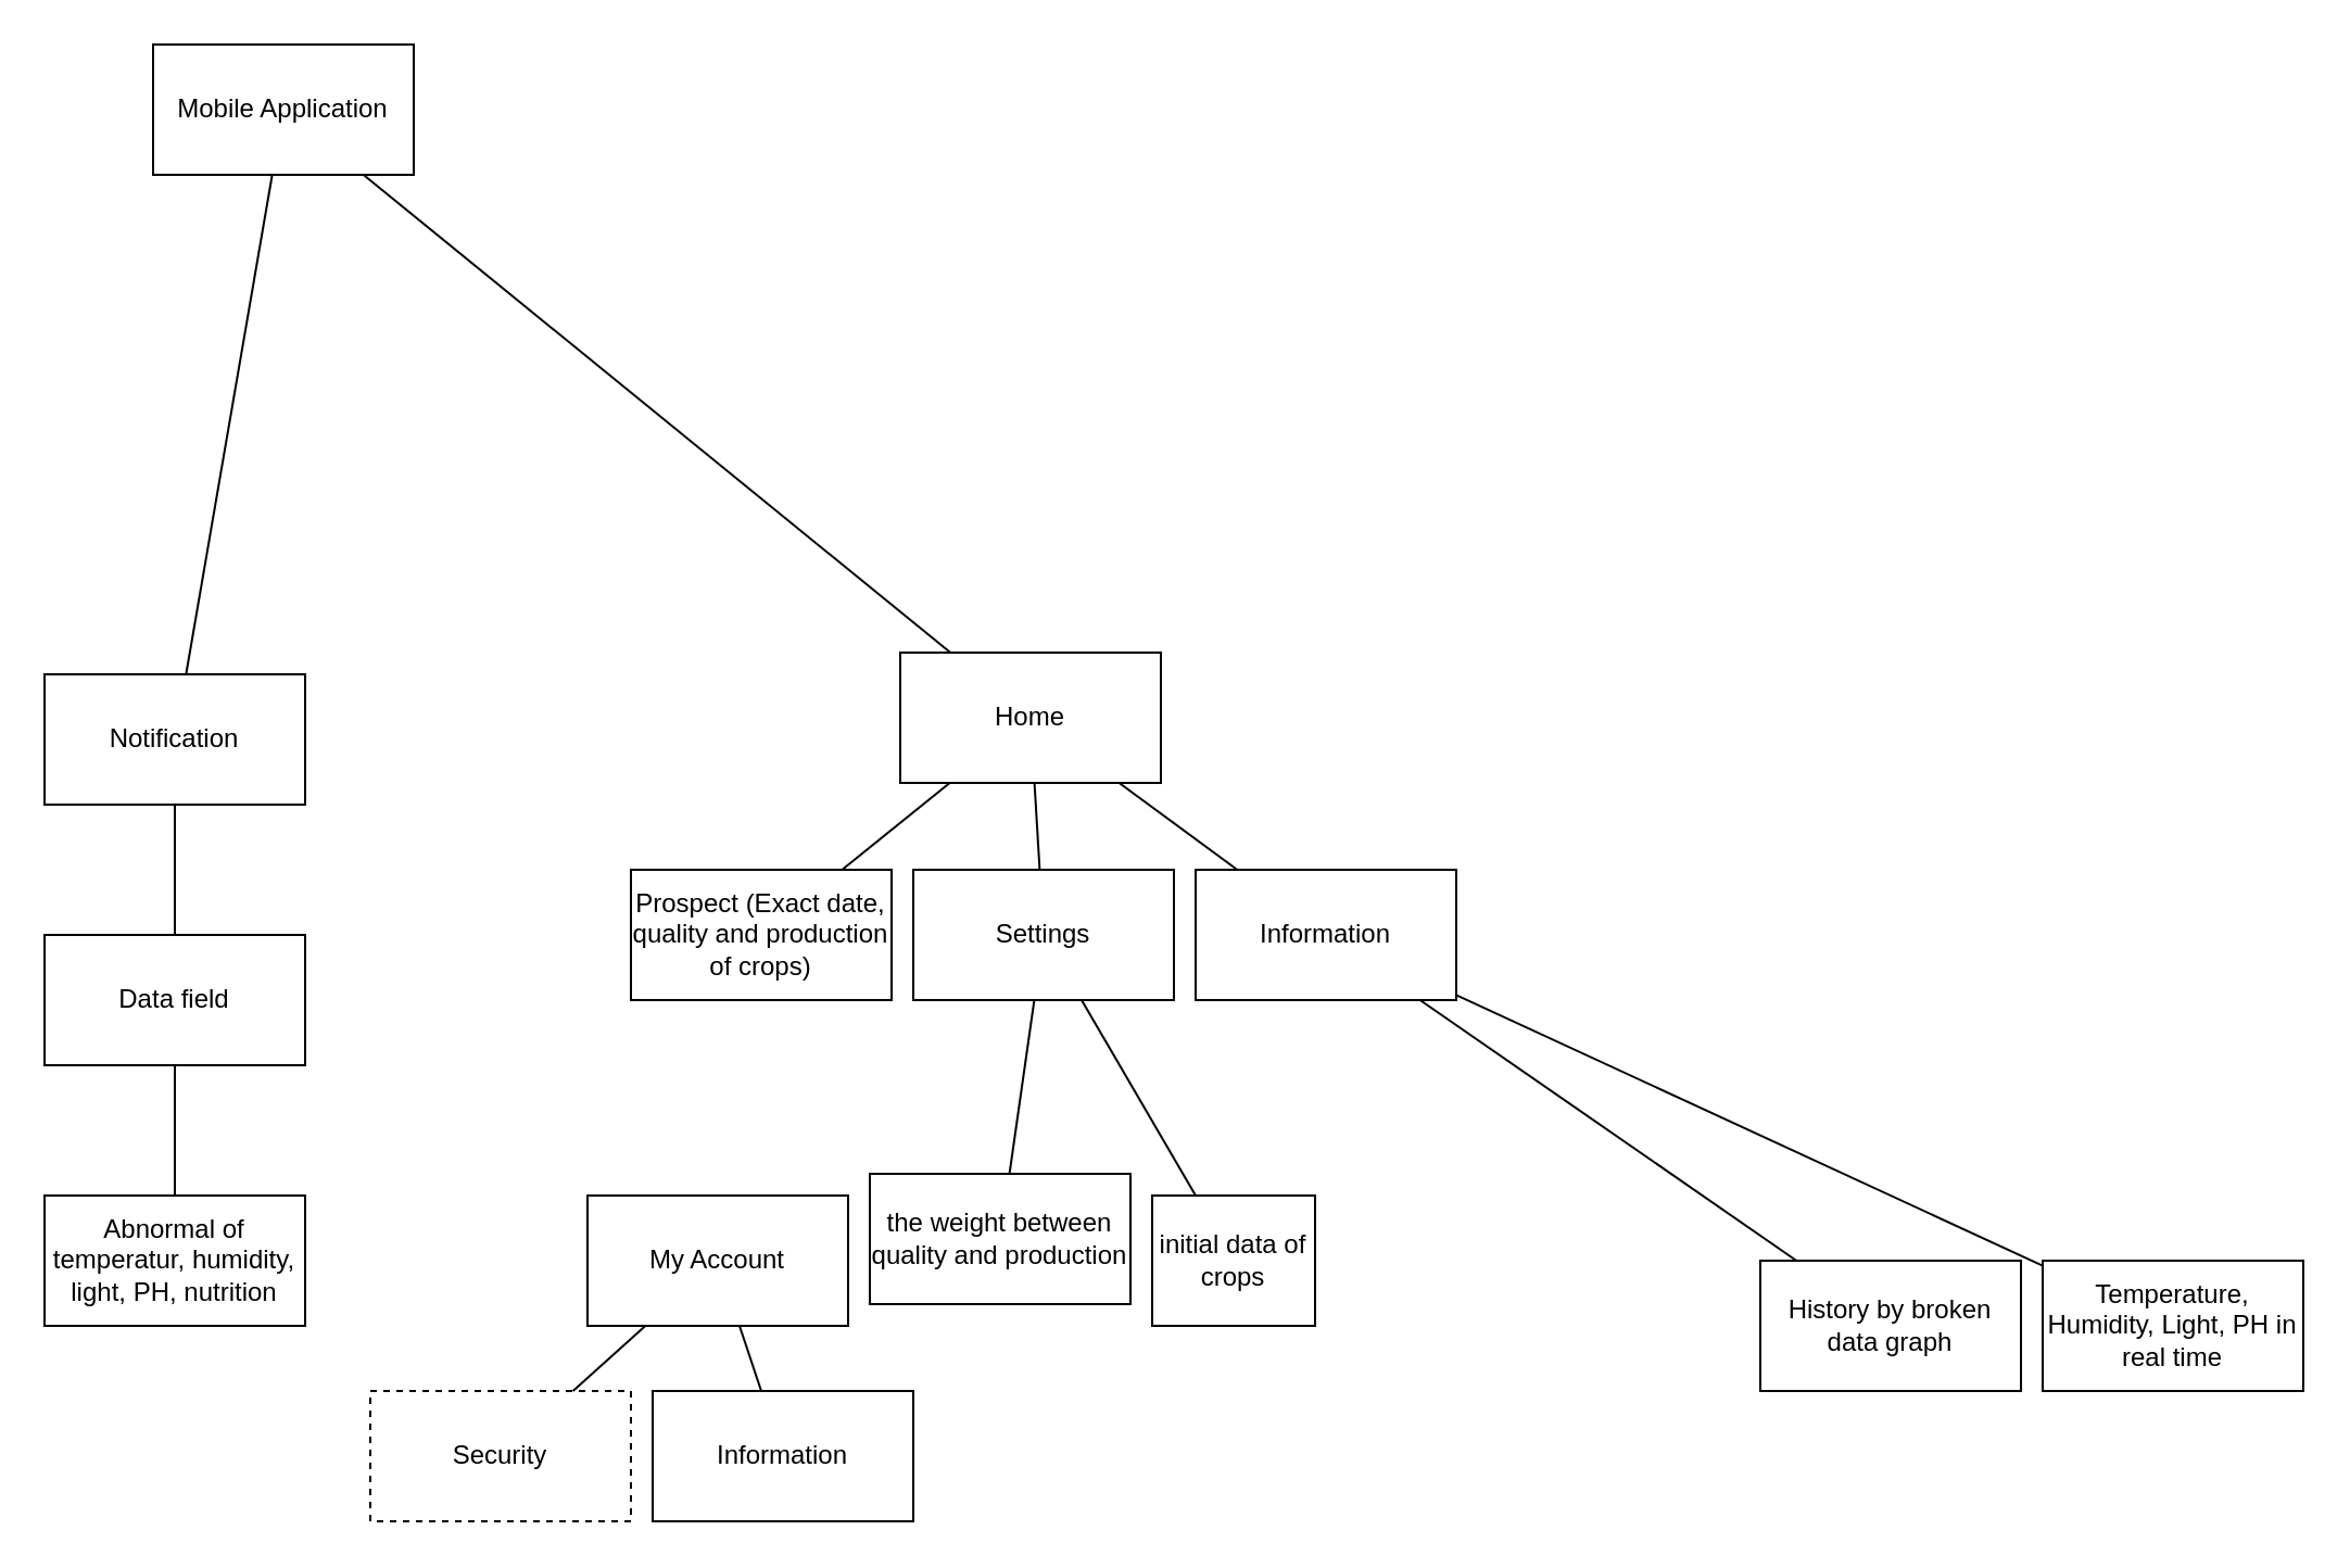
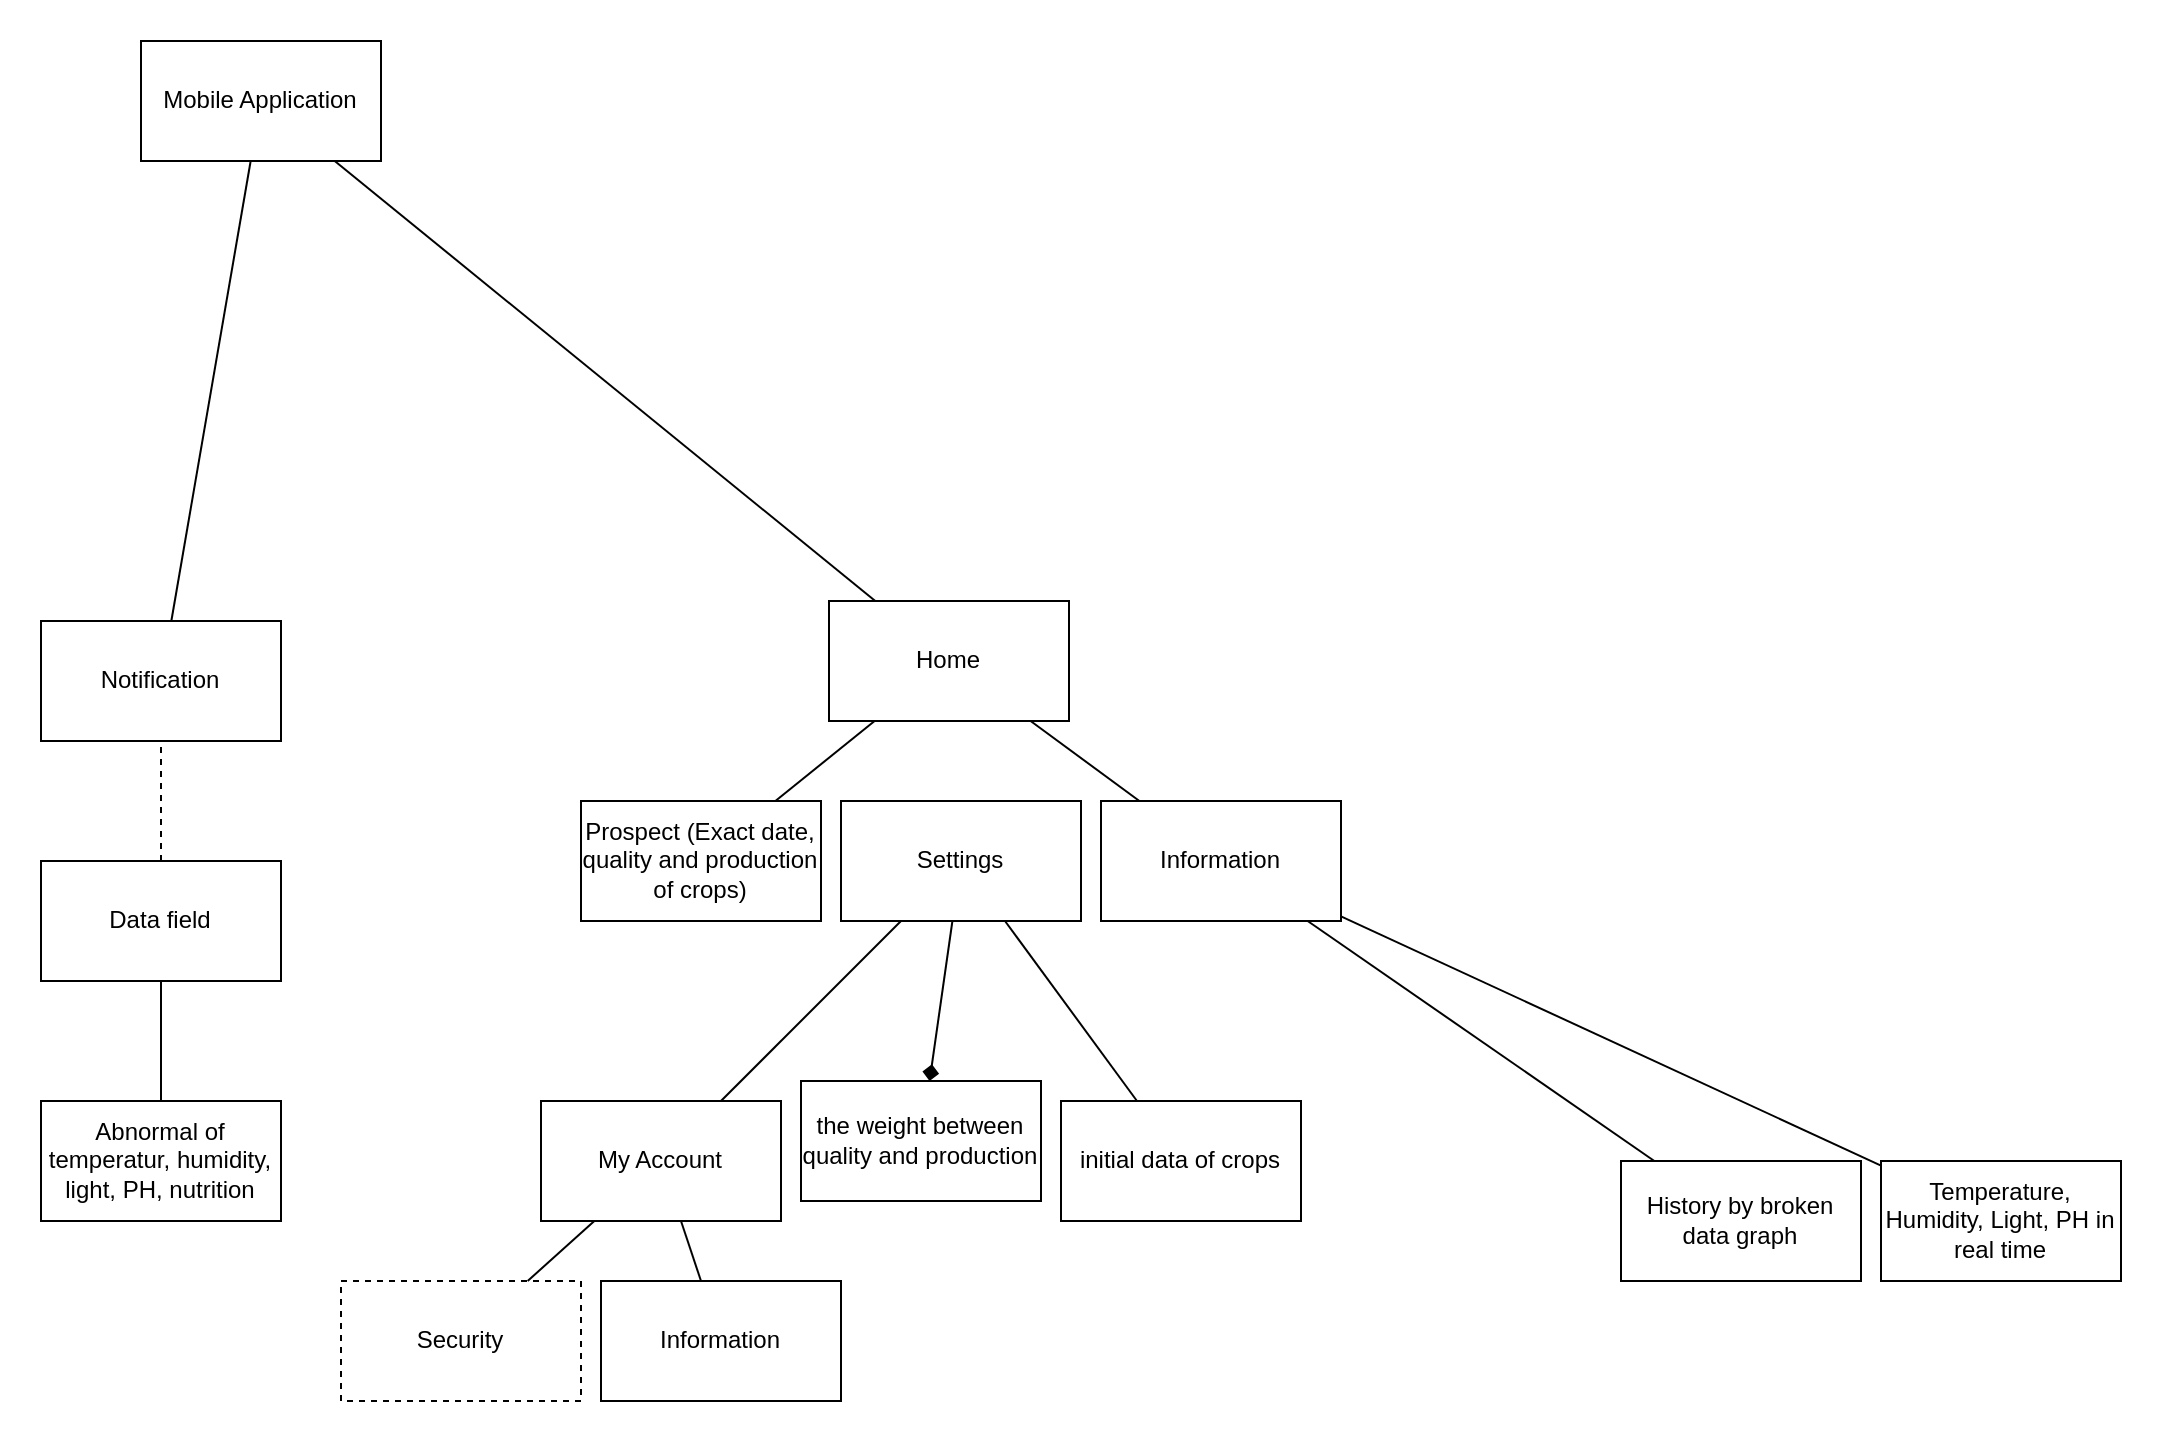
  <mxCell id="0" />
  <mxCell id="1" parent="0" />
  <mxCell id="2" value="Mobile Application" style="rounded=0;whiteSpace=wrap;html=1;" parent="1" vertex="1"><mxGeometry x="70" y="20" width="120" height="60" as="geometry" /></mxCell>
  <mxCell id="3" value="Home" style="rounded=0;whiteSpace=wrap;html=1;" parent="1" vertex="1"><mxGeometry x="414" y="300" width="120" height="60" as="geometry" /></mxCell>
  <mxCell id="4" value="Notification" style="rounded=0;whiteSpace=wrap;html=1;" parent="1" vertex="1"><mxGeometry x="20" y="310" width="120" height="60" as="geometry" /></mxCell>
  <mxCell id="5" value="My Account" style="rounded=0;whiteSpace=wrap;html=1;" parent="1" vertex="1"><mxGeometry x="270" y="550" width="120" height="60" as="geometry" /></mxCell>
  <mxCell id="6" value="" style="endArrow=none;html=1;rounded=0;" parent="1" source="2" target="3" edge="1"><mxGeometry width="50" height="50" relative="1" as="geometry"><mxPoint x="340" y="90" as="sourcePoint" /><mxPoint x="390" y="40" as="targetPoint" /></mxGeometry></mxCell>
  <mxCell id="7" value="" style="endArrow=none;html=1;rounded=0;" parent="1" source="4" target="2" edge="1"><mxGeometry width="50" height="50" relative="1" as="geometry"><mxPoint x="320" y="230" as="sourcePoint" /><mxPoint x="180" y="40" as="targetPoint" /></mxGeometry></mxCell>
  <mxCell id="8" value="Settings" style="rounded=0;whiteSpace=wrap;html=1;" parent="1" vertex="1"><mxGeometry x="420" y="400" width="120" height="60" as="geometry" /></mxCell>
  <mxCell id="9" value="Information" style="rounded=0;whiteSpace=wrap;html=1;" parent="1" vertex="1"><mxGeometry x="550" y="400" width="120" height="60" as="geometry" /></mxCell>
  <mxCell id="10" value="Prospect (Exact date, quality and production of crops)" style="rounded=0;whiteSpace=wrap;html=1;" parent="1" vertex="1"><mxGeometry x="290" y="400" width="120" height="60" as="geometry" /></mxCell>
  <mxCell id="11" value="Temperature, Humidity, Light, PH in real time" style="rounded=0;whiteSpace=wrap;html=1;" parent="1" vertex="1"><mxGeometry x="940" y="580" width="120" height="60" as="geometry" /></mxCell>
  <mxCell id="12" value="History by broken data graph" style="rounded=0;whiteSpace=wrap;html=1;" parent="1" vertex="1"><mxGeometry x="810" y="580" width="120" height="60" as="geometry" /></mxCell>
  <mxCell id="13" value="" style="endArrow=none;html=1;rounded=0;" parent="1" source="9" target="11" edge="1"><mxGeometry width="50" height="50" relative="1" as="geometry"><mxPoint x="746" y="120" as="sourcePoint" /><mxPoint x="796" y="70" as="targetPoint" /></mxGeometry></mxCell>
  <mxCell id="14" value="" style="endArrow=none;html=1;rounded=0;" parent="1" source="9" target="12" edge="1"><mxGeometry width="50" height="50" relative="1" as="geometry"><mxPoint x="756" y="340" as="sourcePoint" /><mxPoint x="806" y="290" as="targetPoint" /></mxGeometry></mxCell>
  <mxCell id="15" value="" style="endArrow=none;html=1;rounded=0;" parent="1" source="9" target="3" edge="1"><mxGeometry width="50" height="50" relative="1" as="geometry"><mxPoint x="106" y="970" as="sourcePoint" /><mxPoint x="156" y="920" as="targetPoint" /></mxGeometry></mxCell>
  <mxCell id="16" value="" style="endArrow=none;html=1;rounded=0;" parent="1" source="10" target="3" edge="1"><mxGeometry width="50" height="50" relative="1" as="geometry"><mxPoint x="296" y="1010" as="sourcePoint" /><mxPoint x="406" y="690" as="targetPoint" /></mxGeometry></mxCell>
- <mxCell id="17" value="" style="endArrow=none;html=1;rounded=0;" parent="1" source="3" target="8" edge="1"><mxGeometry width="50" height="50" relative="1" as="geometry"><mxPoint x="236" y="790" as="sourcePoint" /><mxPoint x="286" y="740" as="targetPoint" /></mxGeometry></mxCell>
- <mxCell id="18" value="initial data of crops" style="rounded=0;whiteSpace=wrap;html=1;" parent="1" vertex="1"><mxGeometry x="530" y="550" width="75" height="60" as="geometry" /></mxCell>
+ <mxCell id="18" value="initial data of crops" style="rounded=0;whiteSpace=wrap;html=1;" parent="1" vertex="1"><mxGeometry x="530" y="550" width="120" height="60" as="geometry" /></mxCell>
  <mxCell id="19" value="the weight between quality and production" style="rounded=0;whiteSpace=wrap;html=1;" parent="1" vertex="1"><mxGeometry x="400" y="540" width="120" height="60" as="geometry" /></mxCell>
  <mxCell id="20" value="" style="endArrow=none;html=1;rounded=0;" parent="1" source="8" target="18" edge="1"><mxGeometry width="50" height="50" relative="1" as="geometry"><mxPoint x="616" y="170" as="sourcePoint" /><mxPoint x="666" y="120" as="targetPoint" /></mxGeometry></mxCell>
- <mxCell id="21" value="" style="endArrow=none;html=1;rounded=0;" parent="1" source="8" target="19" edge="1"><mxGeometry width="50" height="50" relative="1" as="geometry"><mxPoint x="546" y="160" as="sourcePoint" /><mxPoint x="596" y="110" as="targetPoint" /></mxGeometry></mxCell>
+ <mxCell id="21" value="" style="endArrow=diamond;html=1;rounded=0;" parent="1" source="8" target="19" edge="1"><mxGeometry width="50" height="50" relative="1" as="geometry"><mxPoint x="546" y="160" as="sourcePoint" /><mxPoint x="596" y="110" as="targetPoint" /></mxGeometry></mxCell>
  <mxCell id="22" value="Data field" style="rounded=0;whiteSpace=wrap;html=1;" vertex="1" parent="1"><mxGeometry x="20" y="430" width="120" height="60" as="geometry" /></mxCell>
- <mxCell id="23" value="" style="endArrow=none;html=1;rounded=0;" edge="1" parent="1" source="22" target="4"><mxGeometry width="50" height="50" relative="1" as="geometry"><mxPoint x="-190" y="530" as="sourcePoint" /><mxPoint x="-140" y="480" as="targetPoint" /></mxGeometry></mxCell>
+ <mxCell id="23" value="" style="endArrow=none;html=1;rounded=0;dashed=1;" edge="1" parent="1" source="22" target="4"><mxGeometry width="50" height="50" relative="1" as="geometry"><mxPoint x="-190" y="530" as="sourcePoint" /><mxPoint x="-140" y="480" as="targetPoint" /></mxGeometry></mxCell>
  <mxCell id="24" value="Abnormal of temperatur, humidity, light, PH, nutrition" style="rounded=0;whiteSpace=wrap;html=1;" vertex="1" parent="1"><mxGeometry x="20" y="550" width="120" height="60" as="geometry" /></mxCell>
  <mxCell id="25" value="" style="endArrow=none;html=1;rounded=0;" edge="1" parent="1" source="24" target="22"><mxGeometry width="50" height="50" relative="1" as="geometry"><mxPoint x="-240" y="490" as="sourcePoint" /><mxPoint x="-190" y="440" as="targetPoint" /></mxGeometry></mxCell>
  <mxCell id="26" value="Security" style="rounded=0;whiteSpace=wrap;html=1;dashed=1;" vertex="1" parent="1"><mxGeometry x="170" y="640" width="120" height="60" as="geometry" /></mxCell>
  <mxCell id="27" value="Information" style="rounded=0;whiteSpace=wrap;html=1;" vertex="1" parent="1"><mxGeometry x="300" y="640" width="120" height="60" as="geometry" /></mxCell>
  <mxCell id="28" value="" style="endArrow=none;html=1;rounded=0;" edge="1" parent="1" source="26" target="5"><mxGeometry width="50" height="50" relative="1" as="geometry"><mxPoint x="210" y="610" as="sourcePoint" /><mxPoint x="260" y="560" as="targetPoint" /></mxGeometry></mxCell>
  <mxCell id="29" value="" style="endArrow=none;html=1;rounded=0;" edge="1" parent="1" source="27" target="5"><mxGeometry width="50" height="50" relative="1" as="geometry"><mxPoint x="190" y="550" as="sourcePoint" /><mxPoint x="240" y="500" as="targetPoint" /></mxGeometry></mxCell>
+ <mxCell id="30" value="" style="endArrow=none;html=1;rounded=0;" edge="1" parent="1" source="5" target="8"><mxGeometry width="50" height="50" relative="1" as="geometry"><mxPoint x="450" y="730" as="sourcePoint" /><mxPoint x="500" y="680" as="targetPoint" /></mxGeometry></mxCell>
